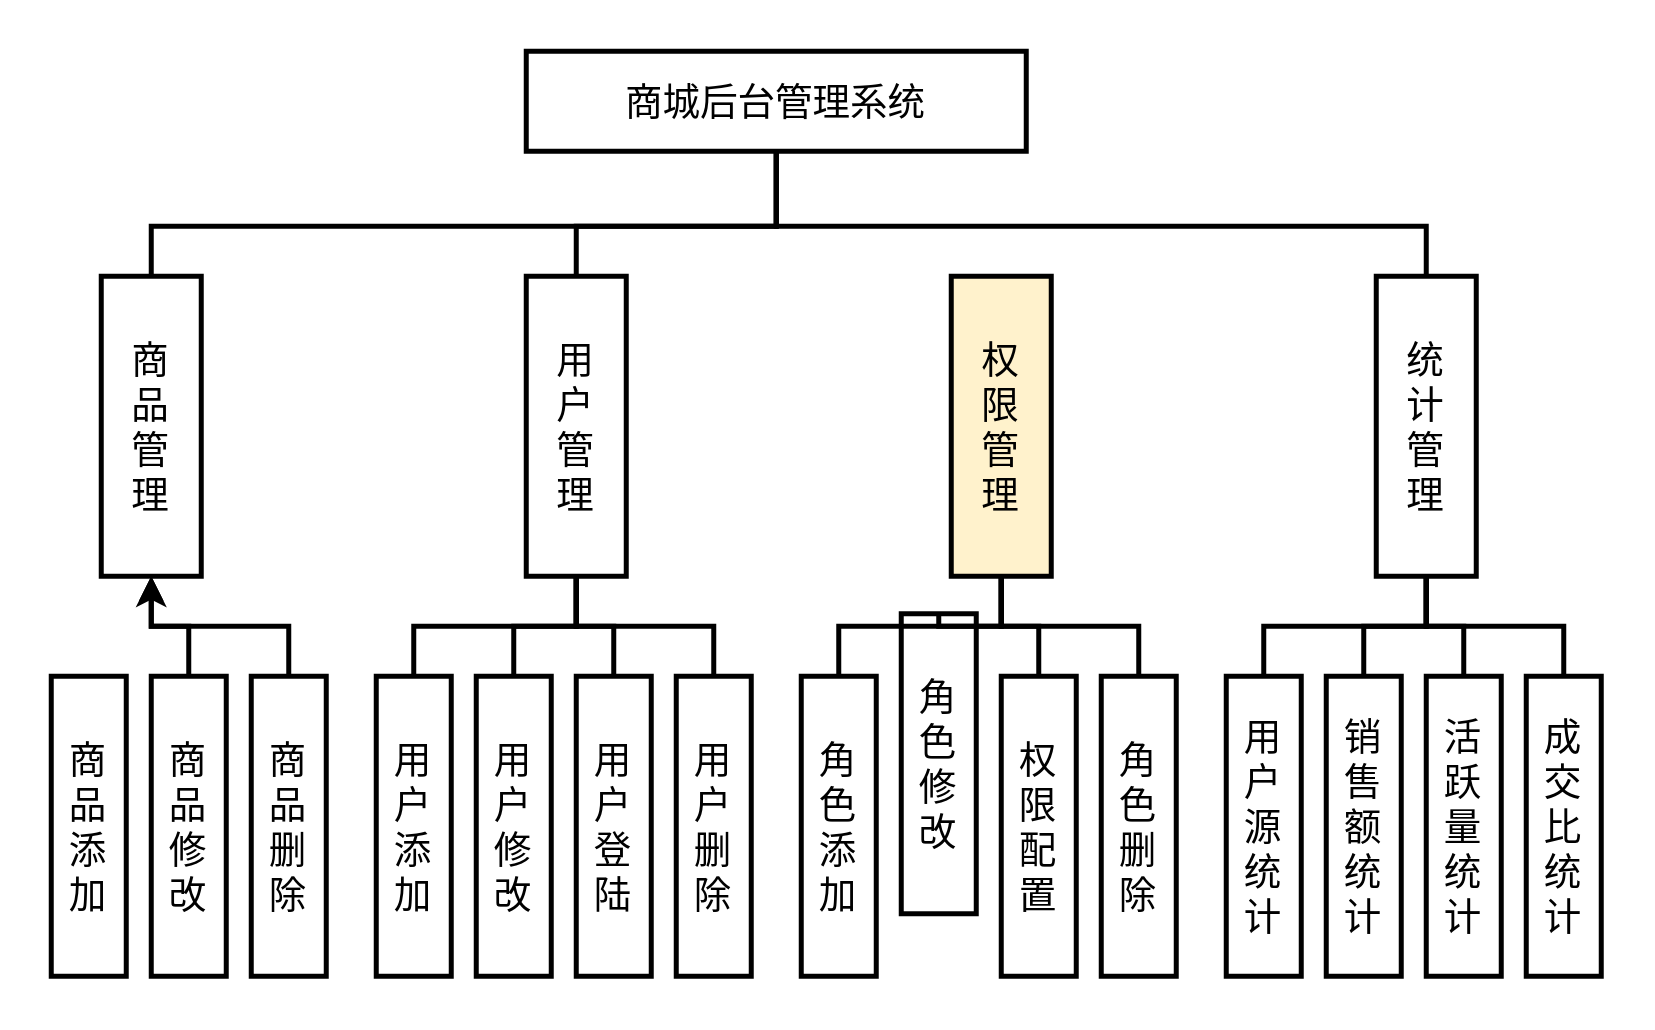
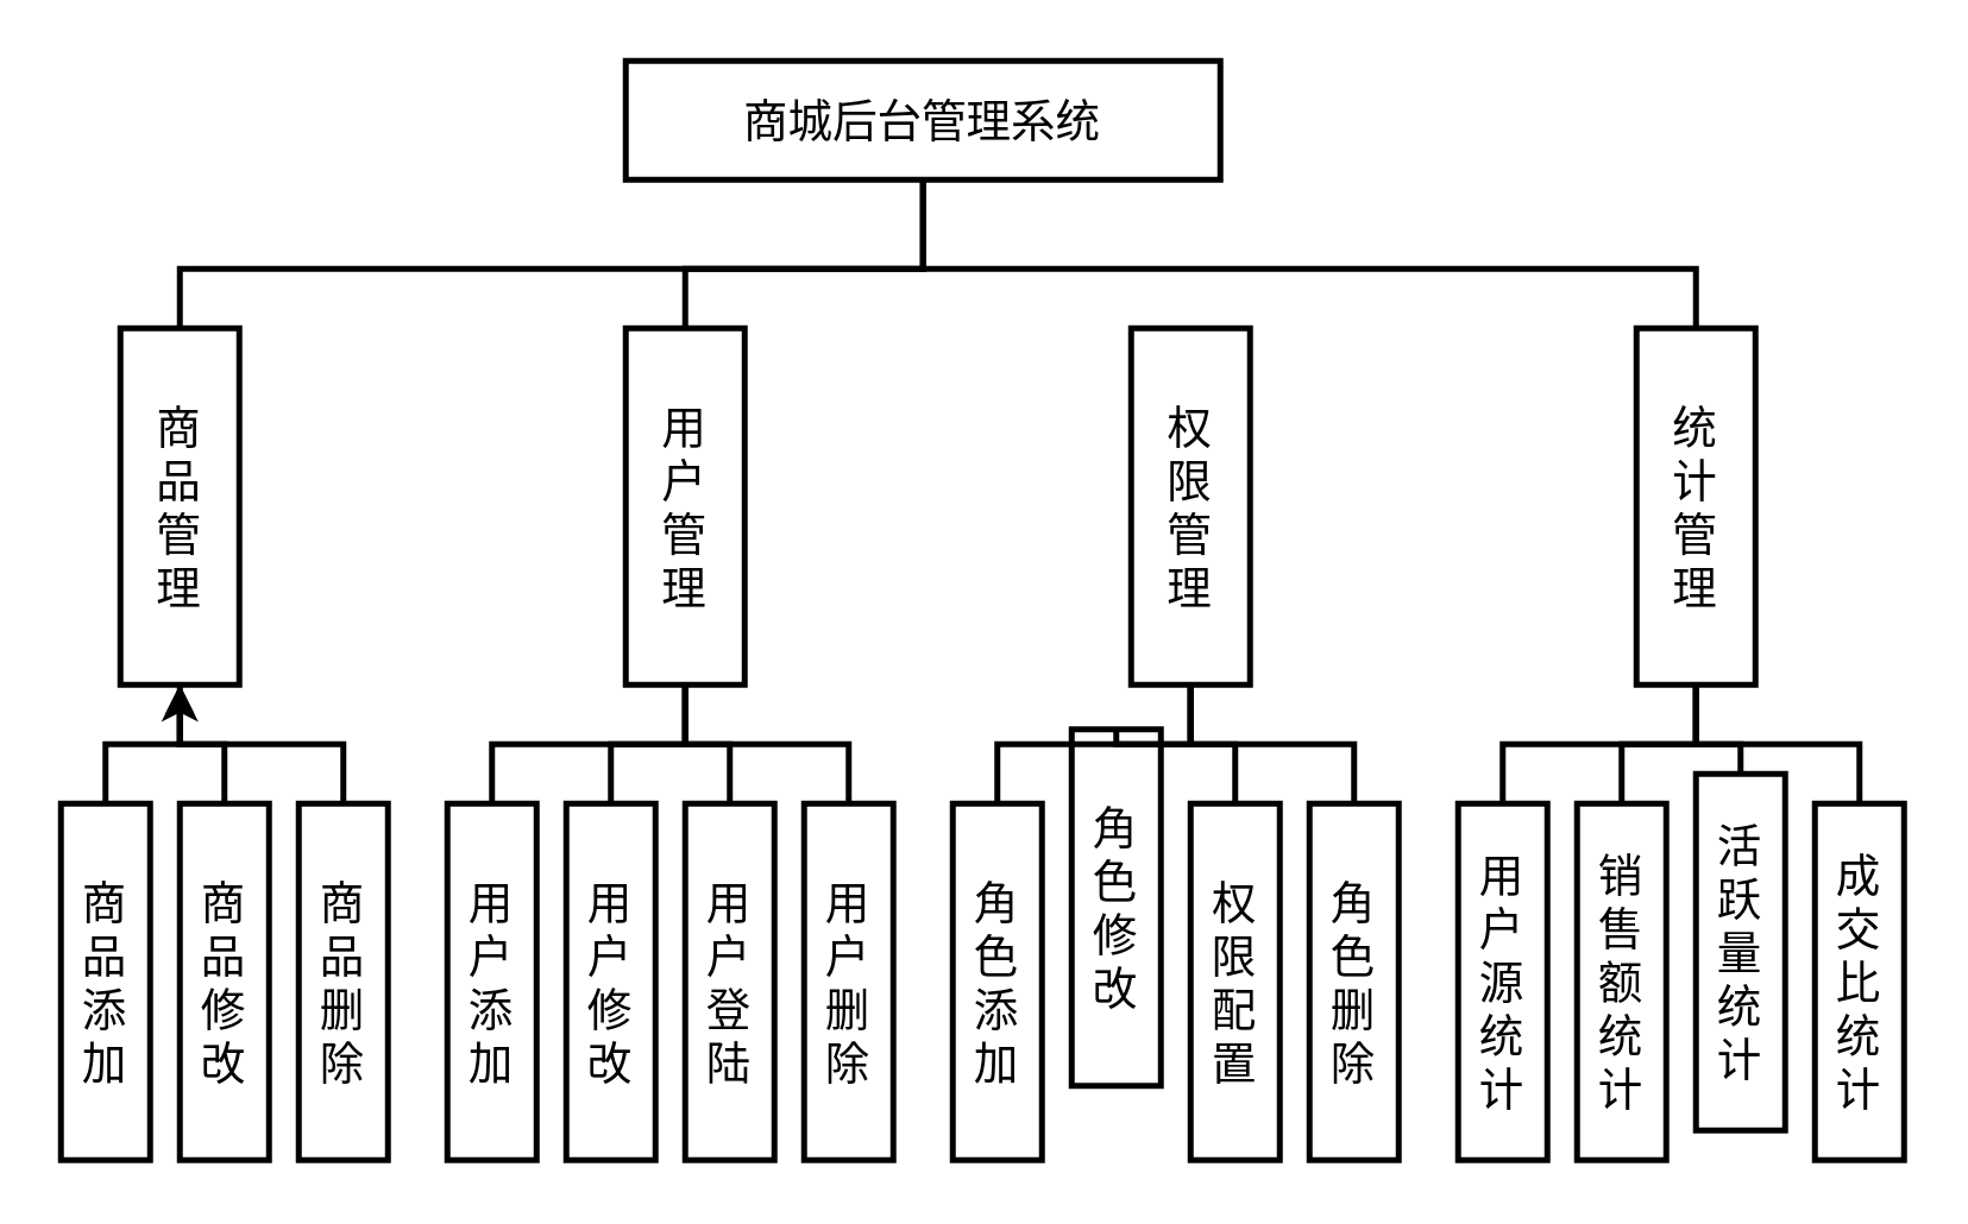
  <mxCell id="0" />
  <mxCell id="1" parent="0" />
  <mxCell id="2" value="&lt;font style=&quot;font-size: 15px&quot;&gt;商城后台管理系统&lt;/font&gt;" style="rounded=0;whiteSpace=wrap;html=1;strokeWidth=2;" parent="1" vertex="1"><mxGeometry x="210" y="20" width="200" height="40" as="geometry" /></mxCell>
  <mxCell id="3" value="商&lt;br style=&quot;font-size: 15px;&quot;&gt;品&lt;br style=&quot;font-size: 15px;&quot;&gt;管&lt;br style=&quot;font-size: 15px;&quot;&gt;理" style="rounded=0;whiteSpace=wrap;html=1;strokeWidth=2;fontSize=15;" parent="1" vertex="1"><mxGeometry x="40" y="110" width="40" height="120" as="geometry" /></mxCell>
  <mxCell id="4" value="用&lt;br&gt;户&lt;br&gt;管&lt;br&gt;理" style="rounded=0;whiteSpace=wrap;html=1;strokeWidth=2;fontSize=15;" parent="1" vertex="1"><mxGeometry x="210" y="110" width="40" height="120" as="geometry" /></mxCell>
- <mxCell id="5" value="权&lt;br&gt;限&lt;br&gt;管&lt;br&gt;理" style="rounded=0;whiteSpace=wrap;html=1;strokeWidth=2;fontSize=15;fillColor=#fff2cc;" parent="1" vertex="1"><mxGeometry x="380" y="110" width="40" height="120" as="geometry" /></mxCell>
+ <mxCell id="5" value="权&lt;br&gt;限&lt;br&gt;管&lt;br&gt;理" style="rounded=0;whiteSpace=wrap;html=1;strokeWidth=2;fontSize=15;" parent="1" vertex="1"><mxGeometry x="380" y="110" width="40" height="120" as="geometry" /></mxCell>
  <mxCell id="6" value="统&lt;br&gt;计&lt;br&gt;管&lt;br&gt;理" style="rounded=0;whiteSpace=wrap;html=1;strokeWidth=2;fontSize=15;" parent="1" vertex="1"><mxGeometry x="550" y="110" width="40" height="120" as="geometry" /></mxCell>
  <mxCell id="7" value="" style="endArrow=none;html=1;fontSize=15;strokeWidth=2;rounded=0;exitX=0.5;exitY=0;exitDx=0;exitDy=0;entryX=0.5;entryY=1;entryDx=0;entryDy=0;" parent="1" source="3" target="2" edge="1"><mxGeometry width="50" height="50" relative="1" as="geometry"><mxPoint x="-10" y="120" as="sourcePoint" /><mxPoint x="40" y="70" as="targetPoint" /><Array as="points"><mxPoint x="60" y="90" /><mxPoint x="310" y="90" /></Array></mxGeometry></mxCell>
  <mxCell id="8" value="" style="endArrow=none;html=1;strokeWidth=2;fontSize=15;exitX=0.5;exitY=0;exitDx=0;exitDy=0;entryX=0.5;entryY=1;entryDx=0;entryDy=0;rounded=0;" parent="1" source="4" target="2" edge="1"><mxGeometry width="50" height="50" relative="1" as="geometry"><mxPoint x="200" y="150" as="sourcePoint" /><mxPoint x="250" y="100" as="targetPoint" /><Array as="points"><mxPoint x="230" y="90" /><mxPoint x="310" y="90" /></Array></mxGeometry></mxCell>
  <mxCell id="9" value="" style="endArrow=none;html=1;strokeWidth=2;fontSize=15;exitX=0.5;exitY=0;exitDx=0;exitDy=0;entryX=0.5;entryY=1;entryDx=0;entryDy=0;rounded=0;" parent="1" source="6" target="2" edge="1"><mxGeometry width="50" height="50" relative="1" as="geometry"><mxPoint x="520" y="260" as="sourcePoint" /><mxPoint x="570" y="210" as="targetPoint" /><Array as="points"><mxPoint x="570" y="90" /><mxPoint x="310" y="90" /></Array></mxGeometry></mxCell>
  <mxCell id="10" value="商品添加" style="rounded=0;whiteSpace=wrap;html=1;strokeWidth=2;fontSize=15;" parent="1" vertex="1"><mxGeometry x="20" y="270" width="30" height="120" as="geometry" /></mxCell>
  <mxCell id="11" value="商品删除" style="rounded=0;whiteSpace=wrap;html=1;strokeWidth=2;fontSize=15;" parent="1" vertex="1"><mxGeometry x="100" y="270" width="30" height="120" as="geometry" /></mxCell>
  <mxCell id="12" value="商品修改" style="rounded=0;whiteSpace=wrap;html=1;strokeWidth=2;fontSize=15;" parent="1" vertex="1"><mxGeometry x="60" y="270" width="30" height="120" as="geometry" /></mxCell>
+ <mxCell id="13" value="" style="endArrow=none;html=1;strokeWidth=2;fontSize=15;rounded=0;exitX=0.5;exitY=0;exitDx=0;exitDy=0;entryX=0.5;entryY=1;entryDx=0;entryDy=0;" parent="1" source="10" target="3" edge="1"><mxGeometry width="50" height="50" relative="1" as="geometry"><mxPoint x="170" y="540" as="sourcePoint" /><mxPoint x="220" y="490" as="targetPoint" /><Array as="points"><mxPoint x="35" y="250" /><mxPoint x="60" y="250" /></Array></mxGeometry></mxCell>
  <mxCell id="14" value="" style="endArrow=open;html=1;strokeWidth=2;fontSize=15;rounded=0;exitX=0.5;exitY=0;exitDx=0;exitDy=0;entryX=0.5;entryY=1;entryDx=0;entryDy=0;" parent="1" source="12" target="3" edge="1"><mxGeometry width="50" height="50" relative="1" as="geometry"><mxPoint x="180" y="550" as="sourcePoint" /><mxPoint x="230" y="500" as="targetPoint" /><Array as="points"><mxPoint x="75" y="250" /><mxPoint x="60" y="250" /></Array></mxGeometry></mxCell>
  <mxCell id="15" value="" style="endArrow=classic;html=1;strokeWidth=2;fontSize=15;rounded=0;exitX=0.5;exitY=0;exitDx=0;exitDy=0;entryX=0.5;entryY=1;entryDx=0;entryDy=0;" parent="1" source="11" target="3" edge="1"><mxGeometry width="50" height="50" relative="1" as="geometry"><mxPoint x="190" y="560" as="sourcePoint" /><mxPoint x="240" y="510" as="targetPoint" /><Array as="points"><mxPoint x="115" y="250" /><mxPoint x="60" y="250" /></Array></mxGeometry></mxCell>
  <mxCell id="16" value="用户添加" style="rounded=0;whiteSpace=wrap;html=1;strokeWidth=2;fontSize=15;" parent="1" vertex="1"><mxGeometry x="150" y="270" width="30" height="120" as="geometry" /></mxCell>
  <mxCell id="17" value="用户修改" style="rounded=0;whiteSpace=wrap;html=1;strokeWidth=2;fontSize=15;" parent="1" vertex="1"><mxGeometry x="190" y="270" width="30" height="120" as="geometry" /></mxCell>
  <mxCell id="18" value="用户删除" style="rounded=0;whiteSpace=wrap;html=1;strokeWidth=2;fontSize=15;" parent="1" vertex="1"><mxGeometry x="270" y="270" width="30" height="120" as="geometry" /></mxCell>
  <mxCell id="19" value="用户登陆" style="rounded=0;whiteSpace=wrap;html=1;strokeWidth=2;fontSize=15;" parent="1" vertex="1"><mxGeometry x="230" y="270" width="30" height="120" as="geometry" /></mxCell>
  <mxCell id="20" value="" style="endArrow=none;html=1;strokeWidth=2;fontSize=15;rounded=0;exitX=0.5;exitY=0;exitDx=0;exitDy=0;entryX=0.5;entryY=1;entryDx=0;entryDy=0;" parent="1" source="16" edge="1"><mxGeometry width="50" height="50" relative="1" as="geometry"><mxPoint x="330" y="530" as="sourcePoint" /><mxPoint x="230" y="230" as="targetPoint" /><Array as="points"><mxPoint x="165" y="250" /><mxPoint x="230" y="250" /></Array></mxGeometry></mxCell>
  <mxCell id="21" value="" style="endArrow=none;html=1;strokeWidth=2;fontSize=15;rounded=0;exitX=0.5;exitY=0;exitDx=0;exitDy=0;entryX=0.5;entryY=1;entryDx=0;entryDy=0;" parent="1" source="17" edge="1"><mxGeometry width="50" height="50" relative="1" as="geometry"><mxPoint x="340" y="540" as="sourcePoint" /><mxPoint x="230" y="230" as="targetPoint" /><Array as="points"><mxPoint x="205" y="250" /><mxPoint x="230" y="250" /></Array></mxGeometry></mxCell>
  <mxCell id="22" value="" style="endArrow=none;html=1;strokeWidth=2;fontSize=15;rounded=0;exitX=0.5;exitY=0;exitDx=0;exitDy=0;entryX=0.5;entryY=1;entryDx=0;entryDy=0;" parent="1" source="19" edge="1"><mxGeometry width="50" height="50" relative="1" as="geometry"><mxPoint x="350" y="550" as="sourcePoint" /><mxPoint x="230" y="230" as="targetPoint" /><Array as="points"><mxPoint x="245" y="250" /><mxPoint x="230" y="250" /></Array></mxGeometry></mxCell>
  <mxCell id="23" value="" style="endArrow=none;html=1;strokeWidth=2;fontSize=15;rounded=0;exitX=0.5;exitY=0;exitDx=0;exitDy=0;entryX=0.5;entryY=1;entryDx=0;entryDy=0;" parent="1" source="18" edge="1"><mxGeometry width="50" height="50" relative="1" as="geometry"><mxPoint x="360" y="560" as="sourcePoint" /><mxPoint x="230" y="230" as="targetPoint" /><Array as="points"><mxPoint x="285" y="250" /><mxPoint x="230" y="250" /></Array></mxGeometry></mxCell>
  <mxCell id="24" value="角色添加" style="rounded=0;whiteSpace=wrap;html=1;strokeWidth=2;fontSize=15;" parent="1" vertex="1"><mxGeometry x="320" y="270" width="30" height="120" as="geometry" /></mxCell>
  <mxCell id="25" value="角色修改" style="rounded=0;whiteSpace=wrap;html=1;strokeWidth=2;fontSize=15;" parent="1" vertex="1"><mxGeometry x="360" y="245" width="30" height="120" as="geometry" /></mxCell>
  <mxCell id="26" value="角色删除" style="rounded=0;whiteSpace=wrap;html=1;strokeWidth=2;fontSize=15;" parent="1" vertex="1"><mxGeometry x="440" y="270" width="30" height="120" as="geometry" /></mxCell>
  <mxCell id="27" value="权限配置" style="rounded=0;whiteSpace=wrap;html=1;strokeWidth=2;fontSize=15;" parent="1" vertex="1"><mxGeometry x="400" y="270" width="30" height="120" as="geometry" /></mxCell>
  <mxCell id="28" value="" style="endArrow=none;html=1;strokeWidth=2;fontSize=15;rounded=0;exitX=0.5;exitY=0;exitDx=0;exitDy=0;entryX=0.5;entryY=1;entryDx=0;entryDy=0;" parent="1" source="24" edge="1"><mxGeometry width="50" height="50" relative="1" as="geometry"><mxPoint x="500" y="530" as="sourcePoint" /><mxPoint x="400" y="230" as="targetPoint" /><Array as="points"><mxPoint x="335" y="250" /><mxPoint x="400" y="250" /></Array></mxGeometry></mxCell>
  <mxCell id="29" value="" style="endArrow=none;html=1;strokeWidth=2;fontSize=15;rounded=0;exitX=0.5;exitY=0;exitDx=0;exitDy=0;entryX=0.5;entryY=1;entryDx=0;entryDy=0;" parent="1" source="25" edge="1"><mxGeometry width="50" height="50" relative="1" as="geometry"><mxPoint x="510" y="540" as="sourcePoint" /><mxPoint x="400" y="230" as="targetPoint" /><Array as="points"><mxPoint x="375" y="250" /><mxPoint x="400" y="250" /></Array></mxGeometry></mxCell>
  <mxCell id="30" value="" style="endArrow=none;html=1;strokeWidth=2;fontSize=15;rounded=0;exitX=0.5;exitY=0;exitDx=0;exitDy=0;entryX=0.5;entryY=1;entryDx=0;entryDy=0;" parent="1" source="27" edge="1"><mxGeometry width="50" height="50" relative="1" as="geometry"><mxPoint x="520" y="550" as="sourcePoint" /><mxPoint x="400" y="230" as="targetPoint" /><Array as="points"><mxPoint x="415" y="250" /><mxPoint x="400" y="250" /></Array></mxGeometry></mxCell>
  <mxCell id="31" value="" style="endArrow=none;html=1;strokeWidth=2;fontSize=15;rounded=0;exitX=0.5;exitY=0;exitDx=0;exitDy=0;entryX=0.5;entryY=1;entryDx=0;entryDy=0;" parent="1" source="26" edge="1"><mxGeometry width="50" height="50" relative="1" as="geometry"><mxPoint x="530" y="560" as="sourcePoint" /><mxPoint x="400" y="230" as="targetPoint" /><Array as="points"><mxPoint x="455" y="250" /><mxPoint x="400" y="250" /></Array></mxGeometry></mxCell>
  <mxCell id="32" value="用户源统计" style="rounded=0;whiteSpace=wrap;html=1;strokeWidth=2;fontSize=15;" parent="1" vertex="1"><mxGeometry x="490" y="270" width="30" height="120" as="geometry" /></mxCell>
  <mxCell id="33" value="销售额统计" style="rounded=0;whiteSpace=wrap;html=1;strokeWidth=2;fontSize=15;" parent="1" vertex="1"><mxGeometry x="530" y="270" width="30" height="120" as="geometry" /></mxCell>
  <mxCell id="34" value="成交比统计" style="rounded=0;whiteSpace=wrap;html=1;strokeWidth=2;fontSize=15;" parent="1" vertex="1"><mxGeometry x="610" y="270" width="30" height="120" as="geometry" /></mxCell>
- <mxCell id="35" value="活跃量统计" style="rounded=0;whiteSpace=wrap;html=1;strokeWidth=2;fontSize=15;" parent="1" vertex="1"><mxGeometry x="570" y="270" width="30" height="120" as="geometry" /></mxCell>
+ <mxCell id="35" value="活跃量统计" style="rounded=0;whiteSpace=wrap;html=1;strokeWidth=2;fontSize=15;" parent="1" vertex="1"><mxGeometry x="570" y="260" width="30" height="120" as="geometry" /></mxCell>
  <mxCell id="36" value="" style="endArrow=none;html=1;strokeWidth=2;fontSize=15;rounded=0;exitX=0.5;exitY=0;exitDx=0;exitDy=0;entryX=0.5;entryY=1;entryDx=0;entryDy=0;" parent="1" source="32" edge="1"><mxGeometry width="50" height="50" relative="1" as="geometry"><mxPoint x="670" y="530" as="sourcePoint" /><mxPoint x="570" y="230" as="targetPoint" /><Array as="points"><mxPoint x="505" y="250" /><mxPoint x="570" y="250" /></Array></mxGeometry></mxCell>
  <mxCell id="37" value="" style="endArrow=none;html=1;strokeWidth=2;fontSize=15;rounded=0;exitX=0.5;exitY=0;exitDx=0;exitDy=0;entryX=0.5;entryY=1;entryDx=0;entryDy=0;" parent="1" source="33" edge="1"><mxGeometry width="50" height="50" relative="1" as="geometry"><mxPoint x="680" y="540" as="sourcePoint" /><mxPoint x="570" y="230" as="targetPoint" /><Array as="points"><mxPoint x="545" y="250" /><mxPoint x="570" y="250" /></Array></mxGeometry></mxCell>
  <mxCell id="38" value="" style="endArrow=none;html=1;strokeWidth=2;fontSize=15;rounded=0;exitX=0.5;exitY=0;exitDx=0;exitDy=0;entryX=0.5;entryY=1;entryDx=0;entryDy=0;" parent="1" source="35" edge="1"><mxGeometry width="50" height="50" relative="1" as="geometry"><mxPoint x="690" y="550" as="sourcePoint" /><mxPoint x="570" y="230" as="targetPoint" /><Array as="points"><mxPoint x="585" y="250" /><mxPoint x="570" y="250" /></Array></mxGeometry></mxCell>
  <mxCell id="39" value="" style="endArrow=none;html=1;strokeWidth=2;fontSize=15;rounded=0;exitX=0.5;exitY=0;exitDx=0;exitDy=0;entryX=0.5;entryY=1;entryDx=0;entryDy=0;" parent="1" source="34" edge="1"><mxGeometry width="50" height="50" relative="1" as="geometry"><mxPoint x="700" y="560" as="sourcePoint" /><mxPoint x="570" y="230" as="targetPoint" /><Array as="points"><mxPoint x="625" y="250" /><mxPoint x="570" y="250" /></Array></mxGeometry></mxCell>
